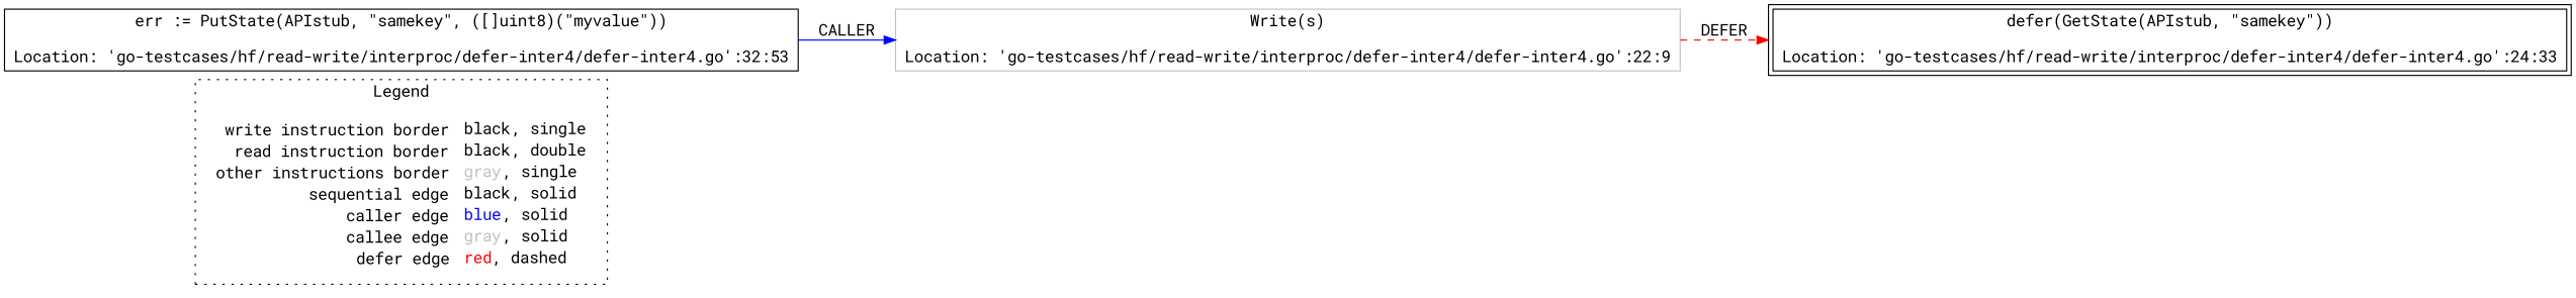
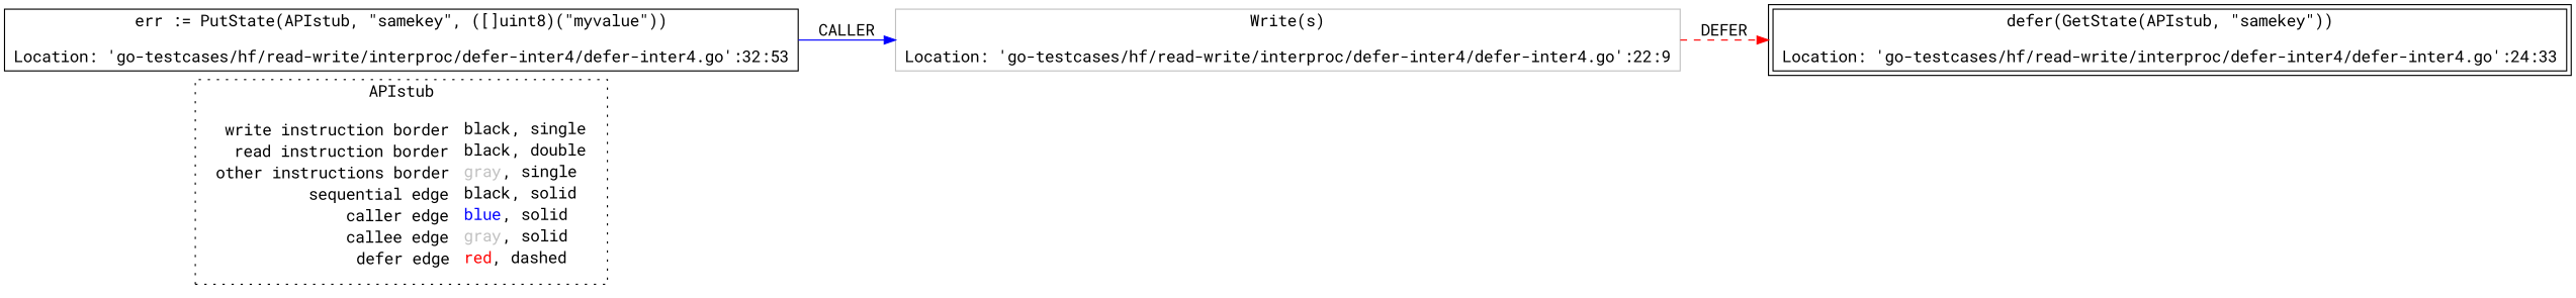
  digraph {
    rankdir=LR
    fontname="Roboto Mono"
    node [shape=rect fontname="Roboto Mono" color=black]
    edge [fontname="Roboto Mono"]
    n1 [label=<<table border="0" cellpadding="2" cellspacing="0" cellborder="0"><tr><td align="right">write instruction border&nbsp;</td><td align="left"><font color="black">black</font>, single</td></tr><tr><td align="right">read instruction border&nbsp;</td><td align="left"><font color="black">black</font>, double</td></tr><tr><td align="right">other instructions border&nbsp;</td><td align="left"><font color="gray">gray</font>, single</td></tr><tr><td align="right">sequential edge&nbsp;</td><td align="left"><font color="black">black</font>, solid</td></tr><tr><td align="right">caller edge&nbsp;</td><td align="left"><font color="blue">blue</font>, solid</td></tr><tr><td align="right">callee edge&nbsp;</td><td align="left"><font color="gray">gray</font>, solid</td></tr><tr><td align="right">defer edge&nbsp;</td><td align="left"><font color="red">red</font>, dashed</td></tr></table>> shape=plaintext color=""]
    n2 [color=gray label=<Write(s)<BR/><BR/>Location: 'go-testcases/hf/read-write/interproc/defer-inter4/defer-inter4.go':22:9>]
    n3 [label=<defer(GetState(APIstub, &quot;samekey&quot;))<BR/><BR/>Location: 'go-testcases/hf/read-write/interproc/defer-inter4/defer-inter4.go':24:33> peripheries=2]
    n4 [label=<err := PutState(APIstub, &quot;samekey&quot;, ([]uint8)(&quot;myvalue&quot;))<BR/><BR/>Location: 'go-testcases/hf/read-write/interproc/defer-inter4/defer-inter4.go':32:53>]
    subgraph cluster_1 {
-     label=Legend
+     label=APIstub
      style=dotted
      n1
    }
    n2 -> n3 [color=red label=DEFER style=dashed]
    n4 -> n2 [color=blue label=CALLER]
  }
